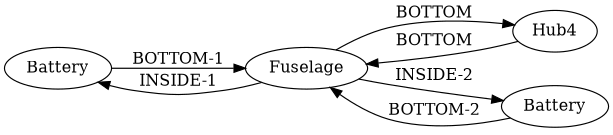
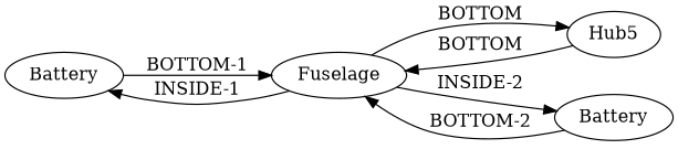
  digraph {
    rankdir=LR
    n1 [instance=Battery_instance_1 label=Battery]
    n2 [instance=Fuselage_instance_1 label=Fuselage]
-   n3 [instance=Hub4_instance_1 label=Hub4]
+   n3 [instance=Hub4_instance_1 label=Hub5]
    n4 [instance=Battery_instance_2 label=Battery]
    n1 -> n2 [label="BOTTOM-1"]
    n2 -> n1 [label="INSIDE-1"]
    n2 -> n3 [label=BOTTOM]
    n2 -> n4 [label="INSIDE-2"]
    n3 -> n2 [label=BOTTOM]
    n4 -> n2 [label="BOTTOM-2"]
  }
